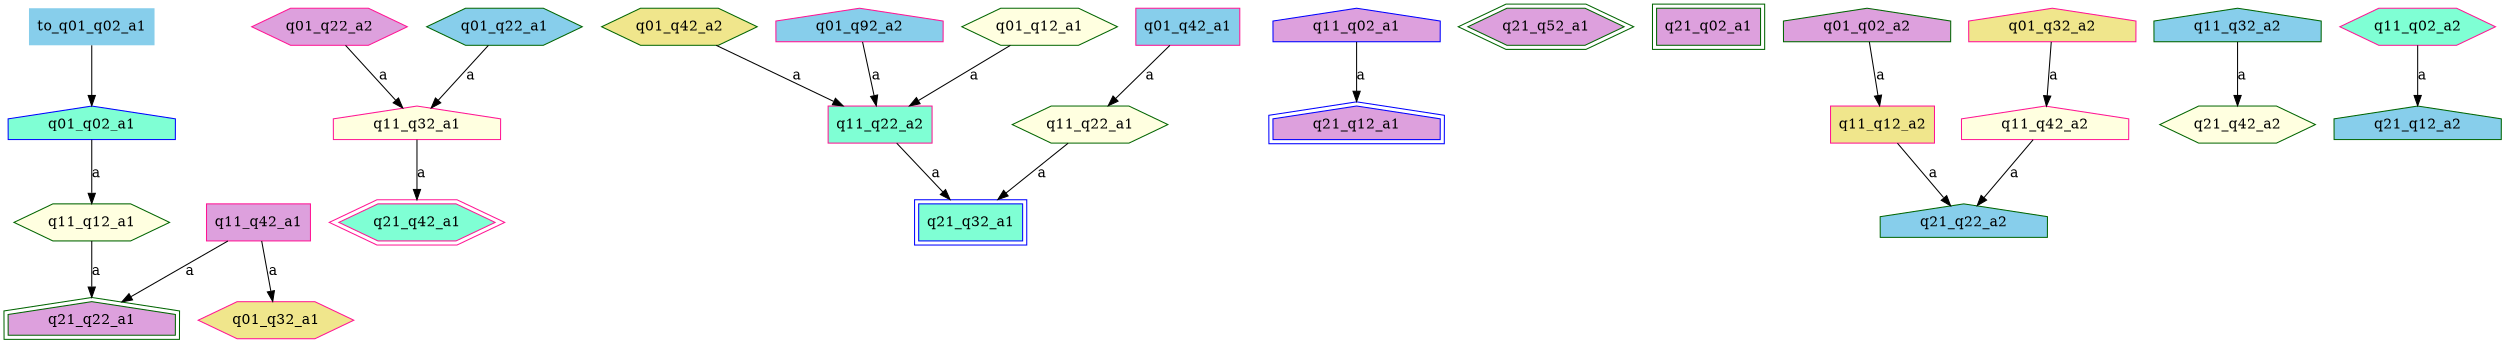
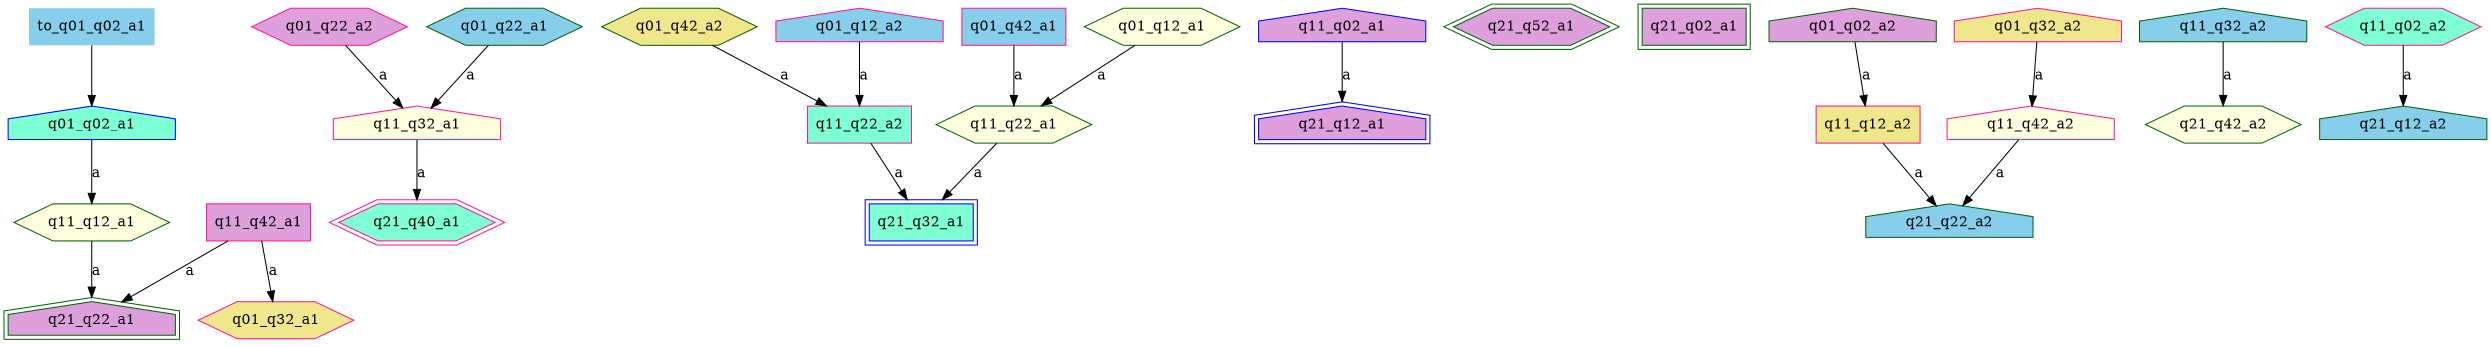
  digraph {
    fontname="DejaVu Serif"
    node [color=darkgreen fillcolor=plum fontname="DejaVu Serif" shape=house style=filled]
    edge [fontname="DejaVu Serif"]
    q21_q22_a1 [peripheries=2]
-   q21_q42_a1 [color=deeppink fillcolor=aquamarine peripheries=2 shape=hexagon]
+   q21_q42_a1 [color=deeppink fillcolor=aquamarine peripheries=2 shape=hexagon label=q21_q40_a1]
    q21_q32_a1 [color=blue fillcolor=aquamarine peripheries=2 shape=box]
    q21_q12_a1 [color=blue peripheries=2]
    q21_q52_a1 [peripheries=2 shape=hexagon]
    q21_q02_a1 [peripheries=2 shape=box]
    to_q01_q02_a1 [color=blue fillcolor=skyblue shape=none]
    q01_q02_a1 [color=blue fillcolor=aquamarine]
    q11_q12_a1 [fillcolor=lightyellow shape=hexagon]
    q11_q42_a2 [color=deeppink fillcolor=lightyellow]
    q21_q22_a2 [fillcolor=skyblue]
    q11_q42_a1 [color=deeppink shape=box]
    q01_q32_a1 [color=deeppink fillcolor=khaki shape=hexagon]
    q11_q32_a2 [fillcolor=skyblue]
    q21_q42_a2 [fillcolor=lightyellow shape=hexagon]
    q11_q32_a1 [color=deeppink fillcolor=lightyellow]
    q11_q22_a2 [color=deeppink fillcolor=aquamarine shape=box]
    q11_q22_a1 [fillcolor=lightyellow shape=hexagon]
    q11_q12_a2 [color=deeppink fillcolor=khaki shape=box]
    q11_q02_a2 [color=deeppink fillcolor=aquamarine shape=hexagon]
    q21_q12_a2 [fillcolor=skyblue]
    q11_q02_a1 [color=blue]
    q01_q42_a2 [fillcolor=khaki shape=hexagon]
    q01_q42_a1 [color=deeppink fillcolor=skyblue shape=box]
    q01_q32_a2 [color=deeppink fillcolor=khaki]
    q01_q22_a2 [color=deeppink shape=hexagon]
    q01_q22_a1 [fillcolor=skyblue shape=hexagon]
-   q01_q12_a2 [color=deeppink fillcolor=skyblue label=q01_q92_a2]
+   q01_q12_a2 [color=deeppink fillcolor=skyblue]
    q01_q12_a1 [fillcolor=lightyellow shape=hexagon]
    q01_q02_a2
    to_q01_q02_a1 -> q01_q02_a1
    q01_q02_a1 -> q11_q12_a1 [label=a]
    q11_q12_a1 -> q21_q22_a1 [label=a]
    q11_q42_a2 -> q21_q22_a2 [label=a]
    q11_q42_a1 -> q21_q22_a1 [label=a]
    q11_q42_a1 -> q01_q32_a1 [label=a]
    q11_q32_a2 -> q21_q42_a2 [label=a]
    q11_q32_a1 -> q21_q42_a1 [label=a]
    q11_q22_a2 -> q21_q32_a1 [label=a]
    q11_q22_a1 -> q21_q32_a1 [label=a]
    q11_q12_a2 -> q21_q22_a2 [label=a]
    q11_q02_a2 -> q21_q12_a2 [label=a]
    q11_q02_a1 -> q21_q12_a1 [label=a]
    q01_q42_a2 -> q11_q22_a2 [label=a]
    q01_q42_a1 -> q11_q22_a1 [label=a]
    q01_q32_a2 -> q11_q42_a2 [label=a]
    q01_q22_a2 -> q11_q32_a1 [label=a]
    q01_q22_a1 -> q11_q32_a1 [label=a]
    q01_q12_a2 -> q11_q22_a2 [label=a]
-   q01_q12_a1 -> q11_q22_a2 [label=a]
+   q01_q12_a1 -> q11_q22_a1 [label=a]
    q01_q02_a2 -> q11_q12_a2 [label=a]
  }
